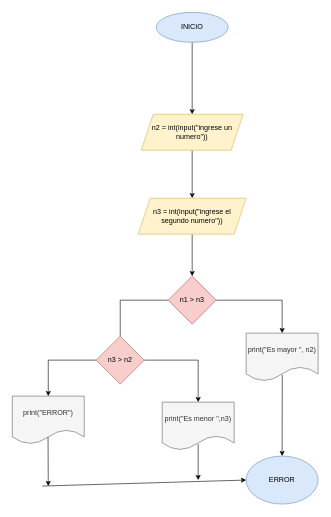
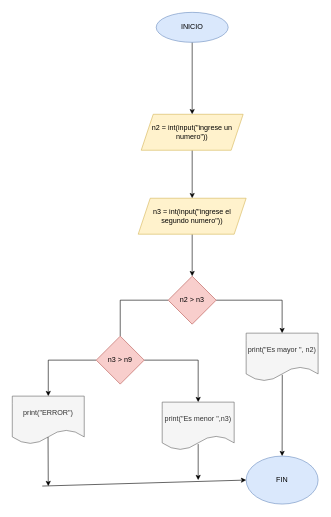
  <mxCell id="0" />
  <mxCell id="1" parent="0" />
  <mxCell id="2" value="" style="edgeStyle=orthogonalEdgeStyle;rounded=0;orthogonalLoop=1;jettySize=auto;html=1;" edge="1" parent="1" source="3" target="5"><mxGeometry relative="1" as="geometry" /></mxCell>
  <mxCell id="3" value="INICIO" style="ellipse;whiteSpace=wrap;html=1;fillColor=#dae8fc;strokeColor=#6c8ebf;" vertex="1" parent="1"><mxGeometry x="260" y="20" width="120" height="50" as="geometry" /></mxCell>
  <mxCell id="4" value="" style="edgeStyle=orthogonalEdgeStyle;rounded=0;orthogonalLoop=1;jettySize=auto;html=1;" edge="1" parent="1" source="5" target="7"><mxGeometry relative="1" as="geometry" /></mxCell>
  <mxCell id="5" value="n2 = int(input(&quot;ingrese un numero&quot;))" style="shape=parallelogram;perimeter=parallelogramPerimeter;whiteSpace=wrap;html=1;fixedSize=1;fillColor=#fff2cc;strokeColor=#d6b656;" vertex="1" parent="1"><mxGeometry x="235" y="190" width="170" height="60" as="geometry" /></mxCell>
  <mxCell id="6" value="" style="edgeStyle=orthogonalEdgeStyle;rounded=0;orthogonalLoop=1;jettySize=auto;html=1;" edge="1" parent="1" source="7" target="10"><mxGeometry relative="1" as="geometry" /></mxCell>
  <mxCell id="7" value="n3 = int(input(&quot;ingrese el segundo numero&quot;))" style="shape=parallelogram;perimeter=parallelogramPerimeter;whiteSpace=wrap;html=1;fixedSize=1;fillColor=#fff2cc;strokeColor=#d6b656;" vertex="1" parent="1"><mxGeometry x="230" y="330" width="180" height="60" as="geometry" /></mxCell>
  <mxCell id="8" value="" style="edgeStyle=orthogonalEdgeStyle;rounded=0;orthogonalLoop=1;jettySize=auto;html=1;" edge="1" parent="1" source="10" target="11"><mxGeometry relative="1" as="geometry" /></mxCell>
  <mxCell id="9" value="" style="edgeStyle=orthogonalEdgeStyle;rounded=0;orthogonalLoop=1;jettySize=auto;html=1;endArrow=none;" edge="1" parent="1" source="10" target="14"><mxGeometry relative="1" as="geometry" /></mxCell>
- <mxCell id="10" value="n1 &amp;gt; n3" style="rhombus;whiteSpace=wrap;html=1;fillColor=#f8cecc;strokeColor=#b85450;" vertex="1" parent="1"><mxGeometry x="280" y="460" width="80" height="80" as="geometry" /></mxCell>
+ <mxCell id="10" value="n2 &amp;gt; n3" style="rhombus;whiteSpace=wrap;html=1;fillColor=#f8cecc;strokeColor=#b85450;" vertex="1" parent="1"><mxGeometry x="280" y="460" width="80" height="80" as="geometry" /></mxCell>
  <mxCell id="11" value="print(&quot;Es mayor &quot;, n2)" style="shape=document;whiteSpace=wrap;html=1;boundedLbl=1;fillColor=#f5f5f5;fontColor=#333333;strokeColor=#666666;" vertex="1" parent="1"><mxGeometry x="410" y="555" width="120" height="80" as="geometry" /></mxCell>
  <mxCell id="12" value="" style="edgeStyle=orthogonalEdgeStyle;rounded=0;orthogonalLoop=1;jettySize=auto;html=1;" edge="1" parent="1" source="14" target="15"><mxGeometry relative="1" as="geometry" /></mxCell>
  <mxCell id="13" value="" style="edgeStyle=orthogonalEdgeStyle;rounded=0;orthogonalLoop=1;jettySize=auto;html=1;" edge="1" parent="1" source="14" target="16"><mxGeometry relative="1" as="geometry" /></mxCell>
- <mxCell id="14" value="n3 &amp;gt; n2" style="rhombus;whiteSpace=wrap;html=1;fillColor=#f8cecc;strokeColor=#b85450;" vertex="1" parent="1"><mxGeometry y="560" width="80" height="80" as="geometry" x="160" /></mxCell>
+ <mxCell id="14" value="n3 &amp;gt; n9" style="rhombus;whiteSpace=wrap;html=1;fillColor=#f8cecc;strokeColor=#b85450;" vertex="1" parent="1"><mxGeometry y="560" width="80" height="80" as="geometry" x="160" /></mxCell>
  <mxCell id="15" value="print(&quot;Es menor &quot;,n3)" style="shape=document;whiteSpace=wrap;html=1;boundedLbl=1;fillColor=#f5f5f5;fontColor=#333333;strokeColor=#666666;" vertex="1" parent="1"><mxGeometry x="270" y="670" width="120" height="80" as="geometry" /></mxCell>
  <mxCell id="16" value="print(&quot;ERROR&quot;)" style="shape=document;whiteSpace=wrap;html=1;boundedLbl=1;fillColor=#f5f5f5;fontColor=#333333;strokeColor=#666666;" vertex="1" parent="1"><mxGeometry x="20" y="660" width="120" height="80" as="geometry" /></mxCell>
  <mxCell id="17" value="" style="endArrow=classic;html=1;rounded=0;exitX=0.502;exitY=0.868;exitDx=0;exitDy=0;exitPerimeter=0;" edge="1" parent="1" source="11"><mxGeometry width="50" height="50" relative="1" as="geometry"><mxPoint x="330" y="640" as="sourcePoint" /><mxPoint x="470" y="760" as="targetPoint" /></mxGeometry></mxCell>
  <mxCell id="18" value="" style="endArrow=classic;html=1;rounded=0;" edge="1" parent="1"><mxGeometry width="50" height="50" relative="1" as="geometry"><mxPoint x="330" y="740" as="sourcePoint" /><mxPoint x="330" y="800" as="targetPoint" /></mxGeometry></mxCell>
  <mxCell id="19" value="" style="endArrow=classic;html=1;rounded=0;exitX=0.497;exitY=0.854;exitDx=0;exitDy=0;exitPerimeter=0;" edge="1" parent="1" source="16"><mxGeometry width="50" height="50" relative="1" as="geometry"><mxPoint x="90" y="750" as="sourcePoint" /><mxPoint x="80" y="810" as="targetPoint" /></mxGeometry></mxCell>
- <mxCell id="20" value="ERROR" style="ellipse;whiteSpace=wrap;html=1;fillColor=#dae8fc;strokeColor=#6c8ebf;" vertex="1" parent="1"><mxGeometry x="410" y="760" width="120" height="80" as="geometry" /></mxCell>
+ <mxCell id="20" value="FIN" style="ellipse;whiteSpace=wrap;html=1;fillColor=#dae8fc;strokeColor=#6c8ebf;" vertex="1" parent="1"><mxGeometry x="410" y="760" width="120" height="80" as="geometry" /></mxCell>
  <mxCell id="21" value="" style="endArrow=classic;html=1;rounded=0;entryX=0;entryY=0.5;entryDx=0;entryDy=0;" edge="1" parent="1" target="20"><mxGeometry width="50" height="50" relative="1" as="geometry"><mxPoint x="70" y="810" as="sourcePoint" /><mxPoint x="260" y="500" as="targetPoint" /><Array as="points" /></mxGeometry></mxCell>
